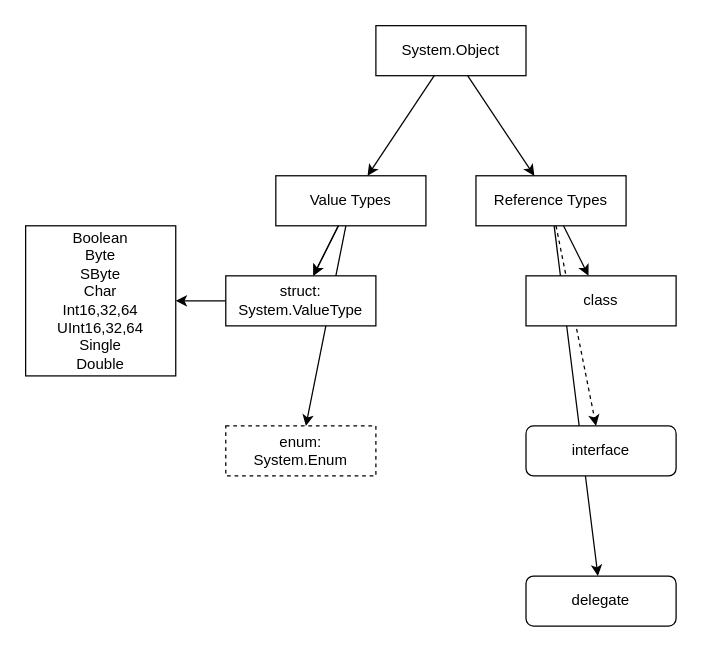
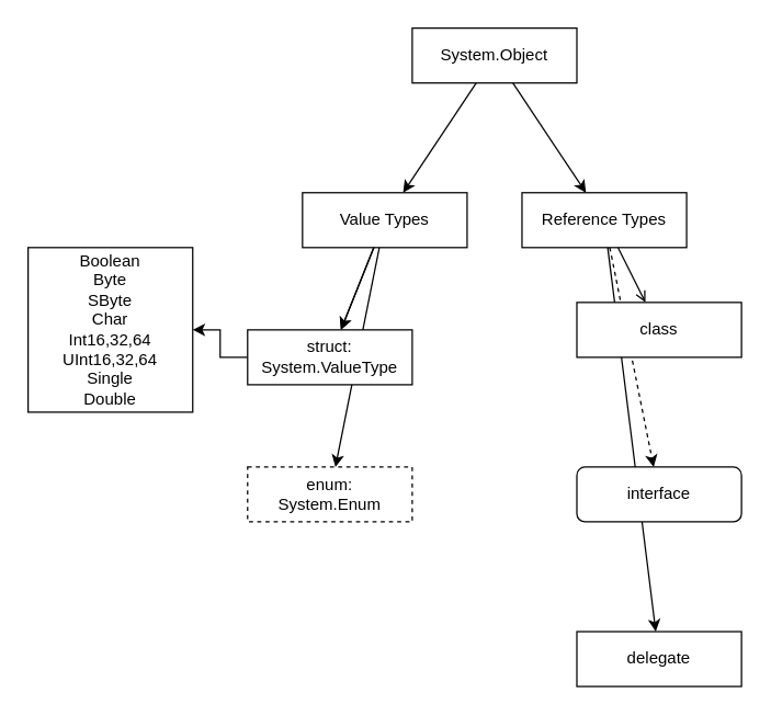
  <mxCell id="0" />
  <mxCell id="1" parent="0" />
  <mxCell id="2" value="" style="rounded=0;orthogonalLoop=1;jettySize=auto;html=1;" edge="1" parent="1" source="4" target="7"><mxGeometry relative="1" as="geometry" /></mxCell>
  <mxCell id="3" value="" style="rounded=0;orthogonalLoop=1;jettySize=auto;html=1;" edge="1" parent="1" source="4" target="11"><mxGeometry relative="1" as="geometry" /></mxCell>
  <mxCell id="4" value="System.Object" style="rounded=0;whiteSpace=wrap;html=1;" vertex="1" parent="1"><mxGeometry x="300" y="20" width="120" height="40" as="geometry" /></mxCell>
  <mxCell id="5" value="" style="rounded=0;orthogonalLoop=1;jettySize=auto;html=1;" edge="1" parent="1" source="7" target="18"><mxGeometry relative="1" as="geometry" /></mxCell>
  <mxCell id="6" value="" style="rounded=0;orthogonalLoop=1;jettySize=auto;html=1;" edge="1" parent="1" source="7" target="12"><mxGeometry relative="1" as="geometry" /></mxCell>
  <mxCell id="7" value="Value Types" style="rounded=0;whiteSpace=wrap;html=1;" vertex="1" parent="1"><mxGeometry x="220" y="140" width="120" height="40" as="geometry" /></mxCell>
- <mxCell id="8" value="" style="rounded=0;orthogonalLoop=1;jettySize=auto;html=1;" edge="1" parent="1" source="11" target="13"><mxGeometry relative="1" as="geometry" /></mxCell>
+ <mxCell id="8" value="" style="rounded=0;orthogonalLoop=1;jettySize=auto;html=1;endArrow=open;" edge="1" parent="1" source="11" target="13"><mxGeometry relative="1" as="geometry" /></mxCell>
  <mxCell id="9" value="" style="rounded=0;orthogonalLoop=1;jettySize=auto;html=1;dashed=1;" edge="1" parent="1" source="11" target="14"><mxGeometry relative="1" as="geometry" /></mxCell>
  <mxCell id="10" value="" style="rounded=0;orthogonalLoop=1;jettySize=auto;html=1;" edge="1" parent="1" source="11" target="15"><mxGeometry relative="1" as="geometry" /></mxCell>
  <mxCell id="11" value="Reference Types" style="rounded=0;whiteSpace=wrap;html=1;" vertex="1" parent="1"><mxGeometry x="380" y="140" width="120" height="40" as="geometry" /></mxCell>
  <mxCell id="12" value="enum:&lt;br&gt;System.Enum" style="rounded=0;whiteSpace=wrap;html=1;dashed=1;" vertex="1" parent="1"><mxGeometry x="180" y="340" width="120" height="40" as="geometry" /></mxCell>
  <mxCell id="13" value="class&lt;br&gt;" style="rounded=0;whiteSpace=wrap;html=1;" vertex="1" parent="1"><mxGeometry x="420" y="220" width="120" height="40" as="geometry" /></mxCell>
  <mxCell id="14" value="interface" style="whiteSpace=wrap;html=1;rounded=1;" vertex="1" parent="1"><mxGeometry x="420" y="340" width="120" height="40" as="geometry" /></mxCell>
- <mxCell id="15" value="delegate" style="whiteSpace=wrap;html=1;rounded=1;" vertex="1" parent="1"><mxGeometry x="420" y="460" width="120" height="40" as="geometry" /></mxCell>
+ <mxCell id="15" value="delegate" style="rounded=0;whiteSpace=wrap;html=1;" vertex="1" parent="1"><mxGeometry x="420" y="460" width="120" height="40" as="geometry" /></mxCell>
  <mxCell id="16" value="" style="rounded=0;orthogonalLoop=1;jettySize=auto;html=1;" edge="1" parent="1" source="7" target="18"><mxGeometry relative="1" as="geometry"><mxPoint x="266" y="180" as="sourcePoint" /><mxPoint x="154" y="340" as="targetPoint" /></mxGeometry></mxCell>
  <mxCell id="17" value="" style="edgeStyle=orthogonalEdgeStyle;rounded=0;orthogonalLoop=1;jettySize=auto;html=1;" edge="1" parent="1" source="18" target="19"><mxGeometry relative="1" as="geometry" /></mxCell>
- <mxCell id="18" value="struct:&lt;br&gt;System.ValueType" style="rounded=0;whiteSpace=wrap;html=1;" vertex="1" parent="1"><mxGeometry x="180" y="220" width="120" height="40" as="geometry" /></mxCell>
+ <mxCell id="18" value="struct:&lt;br&gt;System.ValueType" style="rounded=0;whiteSpace=wrap;html=1;" vertex="1" parent="1"><mxGeometry x="180" y="240" width="120" height="40" as="geometry" /></mxCell>
  <mxCell id="19" value="Boolean&lt;br&gt;Byte&lt;br&gt;SByte&lt;br&gt;Char&lt;br&gt;Int16,32,64&lt;br&gt;UInt16,32,64&lt;br&gt;Single&lt;br&gt;Double&lt;br&gt;" style="rounded=0;whiteSpace=wrap;html=1;" vertex="1" parent="1"><mxGeometry x="20" y="180" width="120" height="120" as="geometry" /></mxCell>
